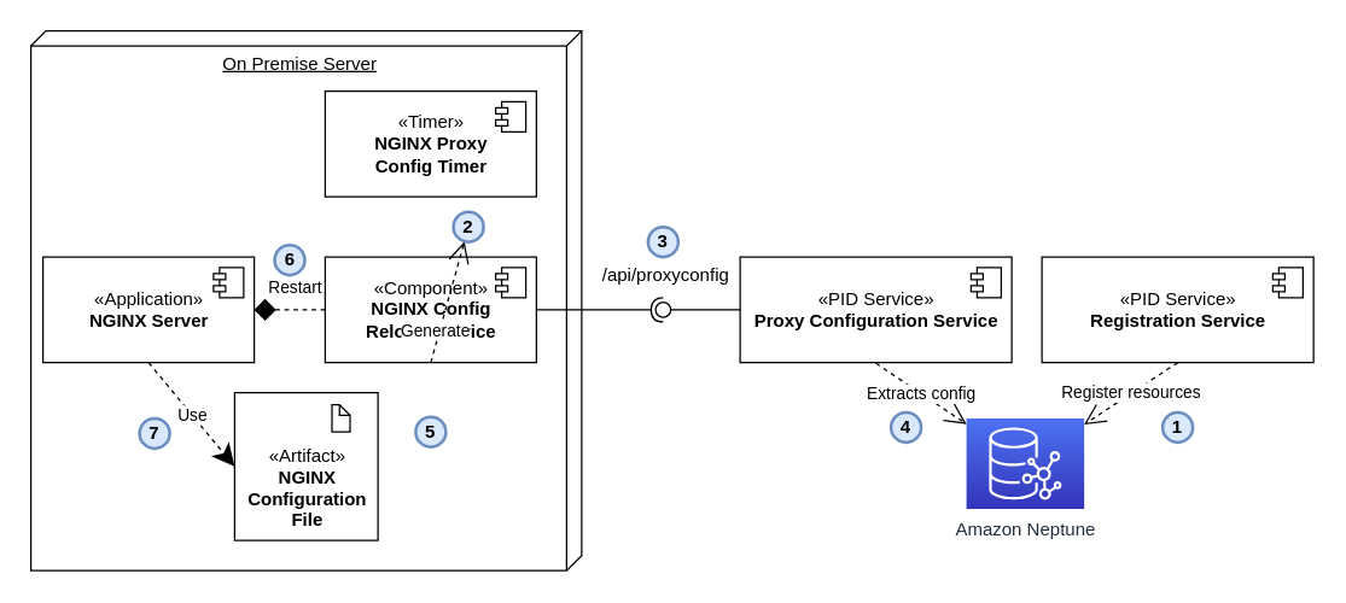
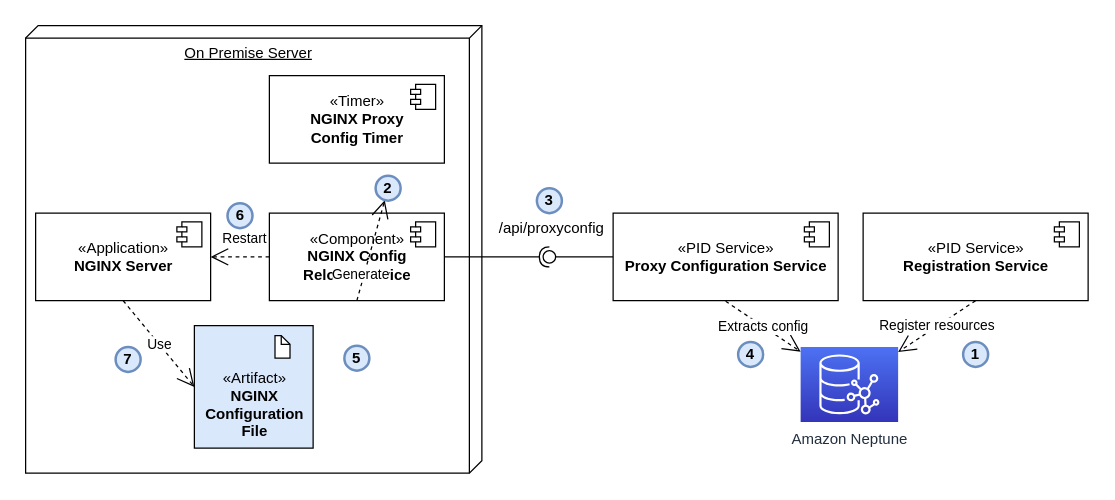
  <mxCell id="0" />
  <mxCell id="1" parent="0" />
  <mxCell id="2" value="&lt;br&gt;«PID Service»&lt;br&gt;&lt;span&gt;&lt;b&gt;Proxy Configuration Service&lt;/b&gt;&lt;/span&gt;" style="html=1;align=center;verticalAlign=top;" parent="1" vertex="1"><mxGeometry x="490" y="170" width="180" height="70" as="geometry" /></mxCell>
  <mxCell id="3" value="" style="shape=component;jettyWidth=8;jettyHeight=4;" parent="2" vertex="1"><mxGeometry x="1" width="20" height="20" relative="1" as="geometry"><mxPoint x="-27" y="7" as="offset" /></mxGeometry></mxCell>
  <mxCell id="4" value="On Premise Server" style="verticalAlign=top;align=center;spacingTop=8;spacingLeft=2;spacingRight=12;shape=cube;size=10;direction=south;fontStyle=4;html=1;" parent="1" vertex="1"><mxGeometry x="20" y="20" width="365" height="358" as="geometry" /></mxCell>
  <mxCell id="5" value="«Component»&lt;br&gt;&lt;b&gt;NGINX Config&lt;br&gt;Reload Service&lt;/b&gt;" style="html=1;" parent="1" vertex="1"><mxGeometry x="215" y="170" width="140" height="70" as="geometry" /></mxCell>
  <mxCell id="6" value="" style="shape=component;jettyWidth=8;jettyHeight=4;" parent="5" vertex="1"><mxGeometry x="1" width="20" height="20" relative="1" as="geometry"><mxPoint x="-27" y="7" as="offset" /></mxGeometry></mxCell>
  <mxCell id="7" value="«Application»&lt;br&gt;&lt;b&gt;NGINX Server&lt;/b&gt;" style="html=1;" parent="1" vertex="1"><mxGeometry x="28" y="170" width="140" height="70" as="geometry" /></mxCell>
  <mxCell id="8" value="" style="shape=component;jettyWidth=8;jettyHeight=4;" parent="7" vertex="1"><mxGeometry x="1" width="20" height="20" relative="1" as="geometry"><mxPoint x="-27" y="7" as="offset" /></mxGeometry></mxCell>
- <mxCell id="9" value="&lt;br&gt;&lt;br&gt;«Artifact»&lt;br&gt;&lt;b&gt;NGINX&lt;br&gt;Configuration&lt;br&gt;File&lt;/b&gt;" style="html=1;" parent="1" vertex="1"><mxGeometry x="155" y="260" width="95" height="98" as="geometry" /></mxCell>
+ <mxCell id="9" value="&lt;br&gt;&lt;br&gt;«Artifact»&lt;br&gt;&lt;b&gt;NGINX&lt;br&gt;Configuration&lt;br&gt;File&lt;/b&gt;" style="html=1;fillColor=#dae8fc;" parent="1" vertex="1"><mxGeometry x="155" y="260" width="95" height="98" as="geometry" /></mxCell>
  <mxCell id="10" value="" style="shape=note;whiteSpace=wrap;html=1;size=7;verticalAlign=top;align=left;spacingTop=-6;" parent="1" vertex="1"><mxGeometry x="219.5" y="268" width="12" height="18" as="geometry" /></mxCell>
- <mxCell id="11" value="Use" style="endArrow=classic;endSize=12;dashed=1;html=1;exitX=0.5;exitY=1;exitDx=0;exitDy=0;entryX=0;entryY=0.5;entryDx=0;entryDy=0;" parent="1" source="7" target="9" edge="1"><mxGeometry width="160" relative="1" as="geometry"><mxPoint x="20" y="408" as="sourcePoint" /><mxPoint x="360" y="598" as="targetPoint" /></mxGeometry></mxCell>
+ <mxCell id="11" value="Use" style="endArrow=open;endSize=12;dashed=1;html=1;exitX=0.5;exitY=1;exitDx=0;exitDy=0;entryX=0;entryY=0.5;entryDx=0;entryDy=0;" parent="1" source="7" target="9" edge="1"><mxGeometry width="160" relative="1" as="geometry"><mxPoint x="20" y="408" as="sourcePoint" /><mxPoint x="360" y="598" as="targetPoint" /></mxGeometry></mxCell>
  <mxCell id="12" value="Generate" style="endArrow=open;endSize=12;dashed=1;html=1;exitX=0.5;exitY=1;exitDx=0;exitDy=0;" parent="1" source="5" target="25" edge="1"><mxGeometry x="-0.497" y="3" width="160" relative="1" as="geometry"><mxPoint x="120" y="248" as="sourcePoint" /><mxPoint x="160" y="320.5" as="targetPoint" /><mxPoint as="offset" /></mxGeometry></mxCell>
  <mxCell id="13" value="" style="rounded=0;orthogonalLoop=1;jettySize=auto;html=1;endArrow=none;endFill=0;" parent="1" source="2" target="15" edge="1"><mxGeometry relative="1" as="geometry"><mxPoint x="490" y="203" as="sourcePoint" /></mxGeometry></mxCell>
  <mxCell id="14" value="" style="rounded=0;orthogonalLoop=1;jettySize=auto;html=1;endArrow=halfCircle;endFill=0;entryX=0.5;entryY=0.5;entryDx=0;entryDy=0;endSize=6;strokeWidth=1;exitX=1;exitY=0.5;exitDx=0;exitDy=0;" parent="1" source="5" target="15" edge="1"><mxGeometry relative="1" as="geometry"><mxPoint x="439" y="290" as="sourcePoint" /></mxGeometry></mxCell>
  <mxCell id="15" value="" style="ellipse;whiteSpace=wrap;html=1;fontFamily=Helvetica;fontSize=12;fontColor=#000000;align=center;strokeColor=#000000;fillColor=#ffffff;points=[];aspect=fixed;resizable=0;" parent="1" vertex="1"><mxGeometry x="434" y="200" width="10" height="10" as="geometry" /></mxCell>
  <mxCell id="16" value="/api/proxyconfig" style="text;html=1;resizable=0;points=[];autosize=1;align=left;verticalAlign=top;spacingTop=-4;fontStyle=0" parent="1" vertex="1"><mxGeometry x="397" y="172" width="100" height="20" as="geometry" /></mxCell>
  <mxCell id="17" value="«PID Service»&lt;br&gt;&lt;b&gt;Registration Service&lt;/b&gt;" style="html=1;" vertex="1" parent="1"><mxGeometry x="690" y="170" width="180" height="70" as="geometry" /></mxCell>
  <mxCell id="18" value="" style="shape=component;jettyWidth=8;jettyHeight=4;" vertex="1" parent="17"><mxGeometry x="1" width="20" height="20" relative="1" as="geometry"><mxPoint x="-27" y="7" as="offset" /></mxGeometry></mxCell>
  <mxCell id="19" value="Amazon Neptune&lt;br&gt;" style="outlineConnect=0;fontColor=#232F3E;gradientColor=#4D72F3;gradientDirection=north;fillColor=#3334B9;strokeColor=#ffffff;dashed=0;verticalLabelPosition=bottom;verticalAlign=top;align=center;html=1;fontSize=12;fontStyle=0;aspect=fixed;shape=mxgraph.aws4.resourceIcon;resIcon=mxgraph.aws4.neptune;" vertex="1" parent="1"><mxGeometry x="640" y="277" width="78" height="60" as="geometry" /></mxCell>
  <mxCell id="20" value="Extracts config" style="endArrow=open;endSize=12;dashed=1;html=1;" edge="1" parent="1" target="19"><mxGeometry width="160" relative="1" as="geometry"><mxPoint x="580" y="240.5" as="sourcePoint" /><mxPoint x="740" y="240.5" as="targetPoint" /></mxGeometry></mxCell>
  <mxCell id="21" value="Register resources" style="endArrow=open;endSize=12;dashed=1;html=1;exitX=0.5;exitY=1;exitDx=0;exitDy=0;" edge="1" parent="1" source="17" target="19"><mxGeometry width="160" relative="1" as="geometry"><mxPoint x="590" y="250.5" as="sourcePoint" /><mxPoint x="720" y="280" as="targetPoint" /></mxGeometry></mxCell>
  <mxCell id="22" value="«Timer»&lt;br&gt;&lt;b&gt;NGINX Proxy&lt;br&gt;Config Timer&lt;/b&gt;" style="html=1;" vertex="1" parent="1"><mxGeometry x="215" y="60" width="140" height="70" as="geometry" /></mxCell>
  <mxCell id="23" value="" style="shape=component;jettyWidth=8;jettyHeight=4;" vertex="1" parent="22"><mxGeometry x="1" width="20" height="20" relative="1" as="geometry"><mxPoint x="-27" y="7" as="offset" /></mxGeometry></mxCell>
- <mxCell id="24" value="Restart" style="endArrow=diamond;endSize=12;dashed=1;html=1;entryX=1;entryY=0.5;entryDx=0;entryDy=0;exitX=0;exitY=0.5;exitDx=0;exitDy=0;" edge="1" parent="1" source="5" target="7"><mxGeometry x="-0.143" y="-15" width="160" relative="1" as="geometry"><mxPoint x="20" y="400" as="sourcePoint" /><mxPoint x="180" y="400" as="targetPoint" /><mxPoint as="offset" /></mxGeometry></mxCell>
+ <mxCell id="24" value="Restart" style="endArrow=open;endSize=12;dashed=1;html=1;entryX=1;entryY=0.5;entryDx=0;entryDy=0;exitX=0;exitY=0.5;exitDx=0;exitDy=0;" edge="1" parent="1" source="5" target="7"><mxGeometry x="-0.143" y="-15" width="160" relative="1" as="geometry"><mxPoint x="20" y="400" as="sourcePoint" /><mxPoint x="180" y="400" as="targetPoint" /><mxPoint as="offset" /></mxGeometry></mxCell>
  <mxCell id="25" value="2" style="ellipse;whiteSpace=wrap;html=1;aspect=fixed;fillColor=#dae8fc;strokeColor=#6c8ebf;fontStyle=1;gradientColor=none;strokeWidth=2;" vertex="1" parent="1"><mxGeometry x="300" y="140" width="20" height="20" as="geometry" /></mxCell>
  <mxCell id="26" value="3" style="ellipse;whiteSpace=wrap;html=1;aspect=fixed;fillColor=#dae8fc;strokeColor=#6c8ebf;fontStyle=1;gradientColor=none;strokeWidth=2;" vertex="1" parent="1"><mxGeometry x="429" y="150" width="20" height="20" as="geometry" /></mxCell>
  <mxCell id="27" value="5" style="ellipse;whiteSpace=wrap;html=1;aspect=fixed;fillColor=#dae8fc;strokeColor=#6c8ebf;fontStyle=1;gradientColor=none;strokeWidth=2;" vertex="1" parent="1"><mxGeometry x="275" y="276" width="20" height="20" as="geometry" /></mxCell>
  <mxCell id="28" value="6" style="ellipse;whiteSpace=wrap;html=1;aspect=fixed;fillColor=#dae8fc;strokeColor=#6c8ebf;fontStyle=1;gradientColor=none;strokeWidth=2;" vertex="1" parent="1"><mxGeometry x="181.5" y="162" width="20" height="20" as="geometry" /></mxCell>
  <mxCell id="29" value="1" style="ellipse;whiteSpace=wrap;html=1;aspect=fixed;fillColor=#dae8fc;strokeColor=#6c8ebf;fontStyle=1;gradientColor=none;strokeWidth=2;" vertex="1" parent="1"><mxGeometry x="770" y="273" width="20" height="20" as="geometry" /></mxCell>
  <mxCell id="30" value="7" style="ellipse;whiteSpace=wrap;html=1;aspect=fixed;fillColor=#dae8fc;strokeColor=#6c8ebf;fontStyle=1;gradientColor=none;strokeWidth=2;" vertex="1" parent="1"><mxGeometry x="92" y="277" width="20" height="20" as="geometry" /></mxCell>
  <mxCell id="31" value="4" style="ellipse;whiteSpace=wrap;html=1;aspect=fixed;fillColor=#dae8fc;strokeColor=#6c8ebf;fontStyle=1;gradientColor=none;strokeWidth=2;" vertex="1" parent="1"><mxGeometry x="590" y="273" width="20" height="20" as="geometry" /></mxCell>
